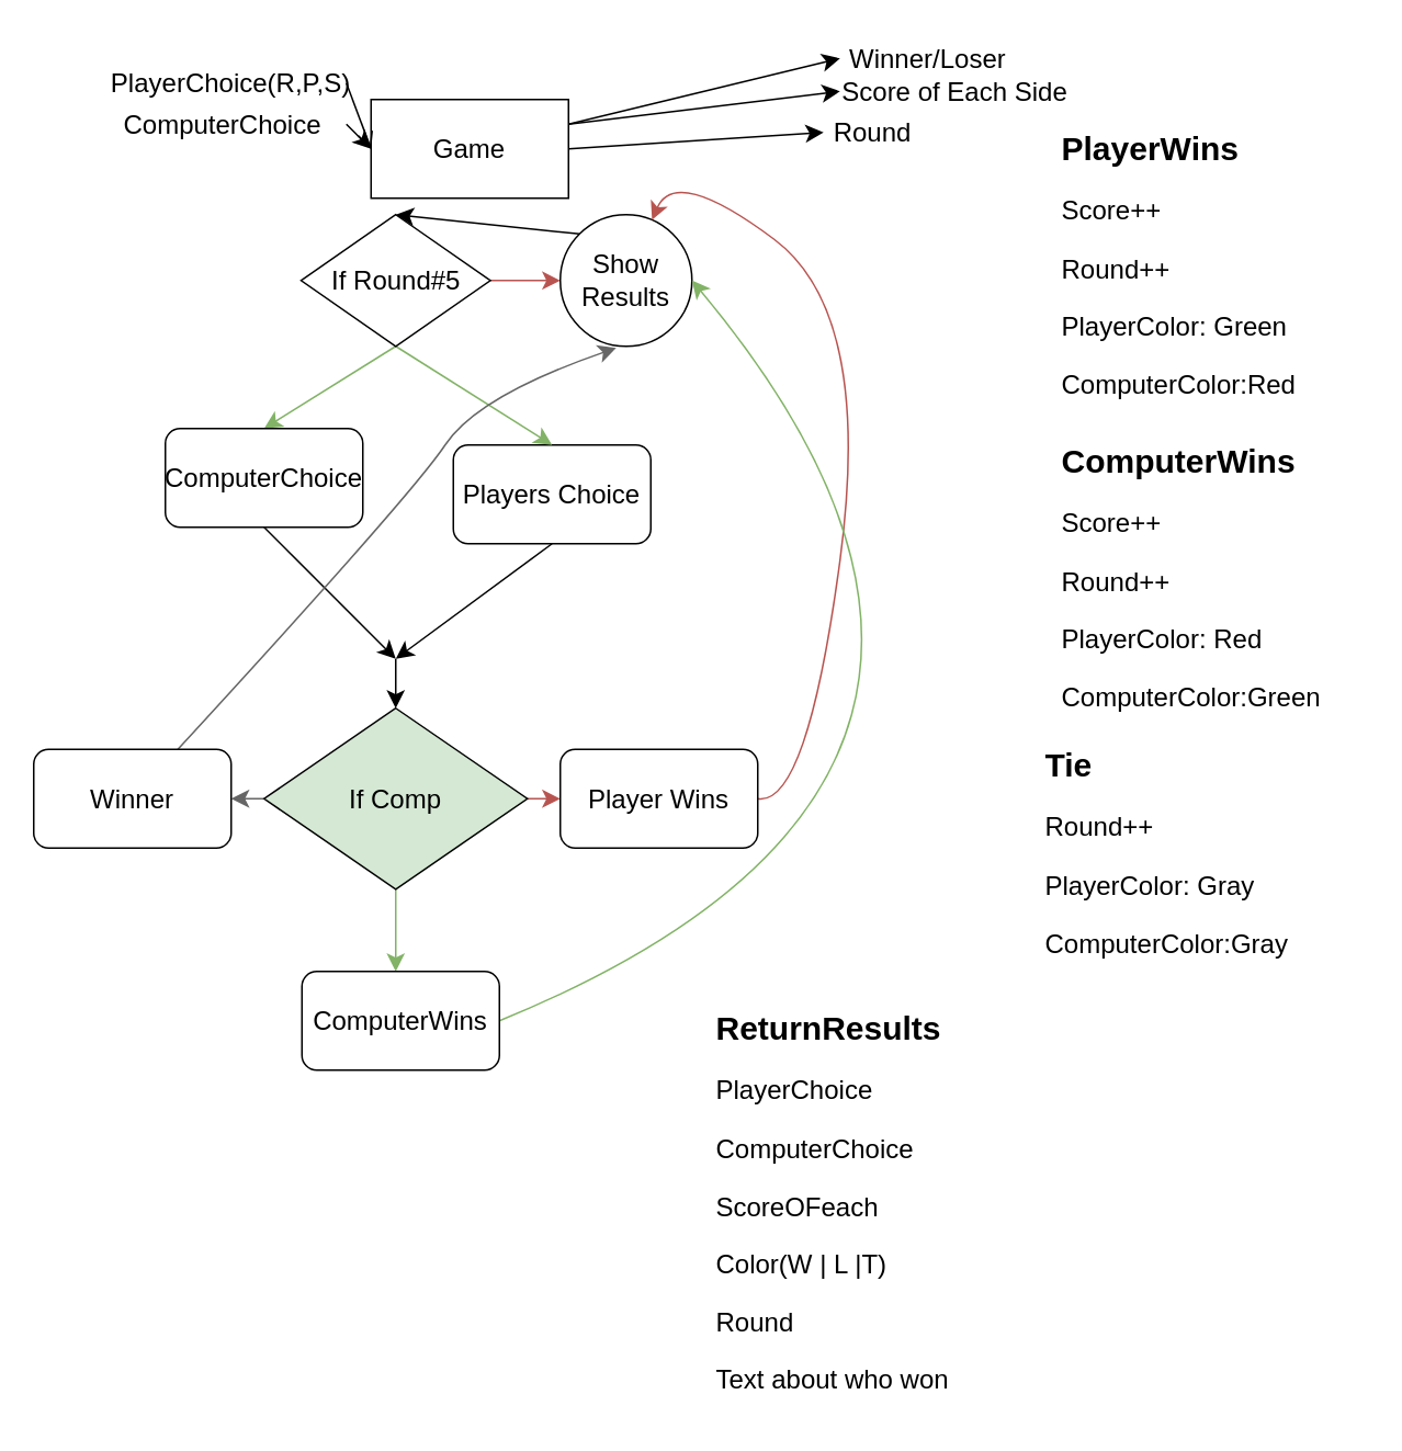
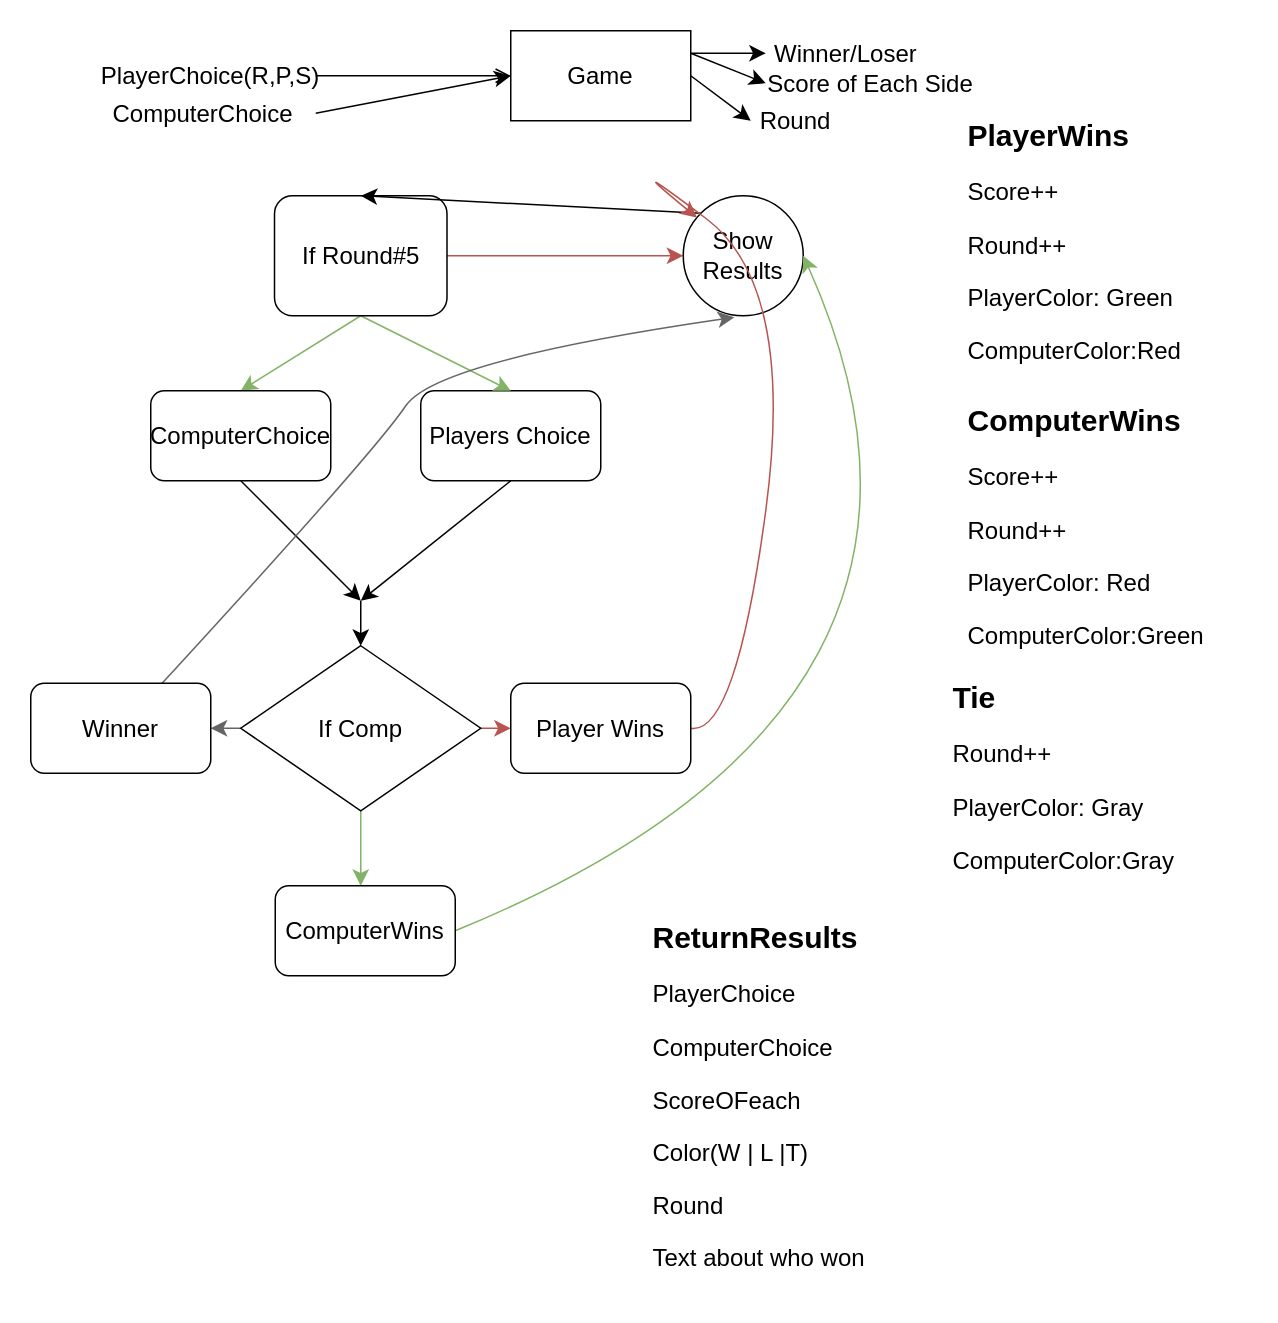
  <mxCell id="0" />
  <mxCell id="1" parent="0" />
  <mxCell id="2" style="edgeStyle=none;curved=1;rounded=0;orthogonalLoop=1;jettySize=auto;html=1;exitX=1;exitY=0.25;exitDx=0;exitDy=0;entryX=0;entryY=0.5;entryDx=0;entryDy=0;fontSize=12;startSize=8;endSize=8;" edge="1" parent="1" source="5" target="8"><mxGeometry relative="1" as="geometry" /></mxCell>
  <mxCell id="3" style="edgeStyle=none;curved=1;rounded=0;orthogonalLoop=1;jettySize=auto;html=1;exitX=1;exitY=0.25;exitDx=0;exitDy=0;entryX=0;entryY=0.5;entryDx=0;entryDy=0;fontSize=12;startSize=8;endSize=8;" edge="1" parent="1" source="5" target="9"><mxGeometry relative="1" as="geometry" /></mxCell>
  <mxCell id="4" style="edgeStyle=none;curved=1;rounded=0;orthogonalLoop=1;jettySize=auto;html=1;exitX=1;exitY=0.5;exitDx=0;exitDy=0;fontSize=12;startSize=8;endSize=8;" edge="1" parent="1" source="5"><mxGeometry relative="1" as="geometry"><mxPoint x="500" y="80" as="targetPoint" /></mxGeometry></mxCell>
- <mxCell id="5" value="Game" style="rounded=0;whiteSpace=wrap;html=1;fontSize=16;" vertex="1" parent="1"><mxGeometry x="225" y="60" width="120" height="60" as="geometry" /></mxCell>
+ <mxCell id="5" value="Game" style="rounded=0;whiteSpace=wrap;html=1;fontSize=16;" vertex="1" parent="1"><mxGeometry x="340" y="20" width="120" height="60" as="geometry" /></mxCell>
  <mxCell id="6" style="edgeStyle=none;curved=1;rounded=0;orthogonalLoop=1;jettySize=auto;html=1;exitX=1;exitY=0.5;exitDx=0;exitDy=0;entryX=0;entryY=0.5;entryDx=0;entryDy=0;fontSize=12;startSize=8;endSize=8;endArrow=open;" edge="1" parent="1" source="7" target="5"><mxGeometry relative="1" as="geometry" /></mxCell>
  <mxCell id="7" value="PlayerChoice(R,P,S)" style="text;html=1;strokeColor=none;fillColor=none;align=center;verticalAlign=middle;whiteSpace=wrap;rounded=0;fontSize=16;" vertex="1" parent="1"><mxGeometry x="70" y="35" width="140" height="30" as="geometry" /></mxCell>
  <mxCell id="8" value="Winner/Loser" style="text;strokeColor=none;fillColor=none;align=left;verticalAlign=middle;spacingLeft=4;spacingRight=4;overflow=hidden;points=[[0,0.5],[1,0.5]];portConstraint=eastwest;rotatable=0;whiteSpace=wrap;html=1;fontSize=16;" vertex="1" parent="1"><mxGeometry x="510" y="20" width="110" height="30" as="geometry" /></mxCell>
  <mxCell id="9" value="Score of Each Side" style="text;html=1;strokeColor=none;fillColor=none;align=center;verticalAlign=middle;whiteSpace=wrap;rounded=0;fontSize=16;" vertex="1" parent="1"><mxGeometry x="510" y="40" width="140" height="30" as="geometry" /></mxCell>
  <mxCell id="10" style="edgeStyle=none;curved=1;rounded=0;orthogonalLoop=1;jettySize=auto;html=1;exitX=1;exitY=0.5;exitDx=0;exitDy=0;entryX=0;entryY=0.5;entryDx=0;entryDy=0;fontSize=12;startSize=8;endSize=8;" edge="1" parent="1" source="11" target="5"><mxGeometry relative="1" as="geometry" /></mxCell>
  <mxCell id="11" value="ComputerChoice" style="text;html=1;strokeColor=none;fillColor=none;align=center;verticalAlign=middle;whiteSpace=wrap;rounded=0;fontSize=16;" vertex="1" parent="1"><mxGeometry x="60" y="60" width="150" height="30" as="geometry" /></mxCell>
  <mxCell id="12" value="Round" style="text;html=1;strokeColor=none;fillColor=none;align=center;verticalAlign=middle;whiteSpace=wrap;rounded=0;fontSize=16;" vertex="1" parent="1"><mxGeometry x="500" y="65" width="60" height="30" as="geometry" /></mxCell>
  <mxCell id="13" style="edgeStyle=none;curved=1;rounded=0;orthogonalLoop=1;jettySize=auto;html=1;exitX=0.5;exitY=1;exitDx=0;exitDy=0;fontSize=12;startSize=8;endSize=8;" edge="1" parent="1"><mxGeometry relative="1" as="geometry"><mxPoint x="240" y="400" as="targetPoint" /><mxPoint x="160" y="320" as="sourcePoint" /></mxGeometry></mxCell>
  <mxCell id="14" style="edgeStyle=none;curved=1;rounded=0;orthogonalLoop=1;jettySize=auto;html=1;exitX=0.5;exitY=1;exitDx=0;exitDy=0;fontSize=12;startSize=8;endSize=8;" edge="1" parent="1" source="15"><mxGeometry relative="1" as="geometry"><mxPoint x="240" y="400" as="targetPoint" /></mxGeometry></mxCell>
- <mxCell id="15" value="Players Choice" style="rounded=1;whiteSpace=wrap;html=1;fontSize=16;" vertex="1" parent="1"><mxGeometry x="275" y="270" width="120" height="60" as="geometry" /></mxCell>
+ <mxCell id="15" value="Players Choice" style="rounded=1;whiteSpace=wrap;html=1;fontSize=16;" vertex="1" parent="1"><mxGeometry x="280" y="260" width="120" height="60" as="geometry" /></mxCell>
  <mxCell id="16" style="edgeStyle=none;curved=1;rounded=0;orthogonalLoop=1;jettySize=auto;html=1;fontSize=12;startSize=8;endSize=8;" edge="1" parent="1"><mxGeometry relative="1" as="geometry"><mxPoint x="240" y="430" as="targetPoint" /><mxPoint x="240" y="400" as="sourcePoint" /></mxGeometry></mxCell>
  <mxCell id="17" style="edgeStyle=none;curved=1;rounded=0;orthogonalLoop=1;jettySize=auto;html=1;exitX=0.5;exitY=1;exitDx=0;exitDy=0;fontSize=12;startSize=8;endSize=8;fillColor=#d5e8d4;strokeColor=#82b366;" edge="1" parent="1" source="20"><mxGeometry relative="1" as="geometry"><mxPoint x="240" y="590" as="targetPoint" /></mxGeometry></mxCell>
  <mxCell id="18" style="edgeStyle=none;curved=1;rounded=0;orthogonalLoop=1;jettySize=auto;html=1;exitX=1;exitY=0.5;exitDx=0;exitDy=0;fontSize=12;startSize=8;endSize=8;fillColor=#f8cecc;strokeColor=#b85450;" edge="1" parent="1" source="20"><mxGeometry relative="1" as="geometry"><mxPoint x="340" y="485" as="targetPoint" /></mxGeometry></mxCell>
  <mxCell id="19" style="edgeStyle=none;curved=1;rounded=0;orthogonalLoop=1;jettySize=auto;html=1;exitX=0;exitY=0.5;exitDx=0;exitDy=0;fontSize=12;startSize=8;endSize=8;fillColor=#f5f5f5;strokeColor=#666666;" edge="1" parent="1" source="20"><mxGeometry relative="1" as="geometry"><mxPoint x="140" y="485" as="targetPoint" /></mxGeometry></mxCell>
- <mxCell id="20" value="If Comp" style="rhombus;whiteSpace=wrap;html=1;fontSize=16;fillColor=#d5e8d4;" vertex="1" parent="1"><mxGeometry x="160" y="430" width="160" height="110" as="geometry" /></mxCell>
+ <mxCell id="20" value="If Comp" style="rhombus;whiteSpace=wrap;html=1;fontSize=16;" vertex="1" parent="1"><mxGeometry x="160" y="430" width="160" height="110" as="geometry" /></mxCell>
  <mxCell id="21" style="edgeStyle=none;curved=1;rounded=0;orthogonalLoop=1;jettySize=auto;html=1;exitX=0.5;exitY=1;exitDx=0;exitDy=0;entryX=0.5;entryY=0;entryDx=0;entryDy=0;fontSize=12;startSize=8;endSize=8;fillColor=#d5e8d4;strokeColor=#82b366;" edge="1" parent="1" source="24"><mxGeometry relative="1" as="geometry"><mxPoint x="160" y="260" as="targetPoint" /></mxGeometry></mxCell>
  <mxCell id="22" style="edgeStyle=none;curved=1;rounded=0;orthogonalLoop=1;jettySize=auto;html=1;exitX=0.5;exitY=1;exitDx=0;exitDy=0;entryX=0.5;entryY=0;entryDx=0;entryDy=0;fontSize=12;startSize=8;endSize=8;fillColor=#d5e8d4;strokeColor=#82b366;" edge="1" parent="1" source="24" target="15"><mxGeometry relative="1" as="geometry" /></mxCell>
  <mxCell id="23" value="" style="edgeStyle=none;curved=1;rounded=0;orthogonalLoop=1;jettySize=auto;html=1;fontSize=12;startSize=8;endSize=8;fillColor=#f8cecc;strokeColor=#b85450;" edge="1" parent="1" source="24" target="26"><mxGeometry relative="1" as="geometry" /></mxCell>
- <mxCell id="24" value="If Round#5" style="rhombus;whiteSpace=wrap;html=1;fontSize=16;" vertex="1" parent="1"><mxGeometry x="182.5" y="130" width="115" height="80" as="geometry" /></mxCell>
+ <mxCell id="24" value="If Round#5" style="whiteSpace=wrap;html=1;fontSize=16;rounded=1;" vertex="1" parent="1"><mxGeometry x="182.5" y="130" width="115" height="80" as="geometry" /></mxCell>
  <mxCell id="25" style="edgeStyle=none;curved=1;rounded=0;orthogonalLoop=1;jettySize=auto;html=1;exitX=0;exitY=0;exitDx=0;exitDy=0;entryX=0.5;entryY=0;entryDx=0;entryDy=0;fontSize=12;startSize=8;endSize=8;" edge="1" parent="1" source="26" target="24"><mxGeometry relative="1" as="geometry" /></mxCell>
- <mxCell id="26" value="Show Results" style="ellipse;whiteSpace=wrap;html=1;fontSize=16;" vertex="1" parent="1"><mxGeometry x="340" y="130" width="80" height="80" as="geometry" /></mxCell>
+ <mxCell id="26" value="Show Results" style="ellipse;whiteSpace=wrap;html=1;fontSize=16;" vertex="1" parent="1"><mxGeometry x="455" y="130" width="80" height="80" as="geometry" /></mxCell>
  <mxCell id="27" style="edgeStyle=none;curved=1;rounded=0;orthogonalLoop=1;jettySize=auto;html=1;exitX=1;exitY=0.5;exitDx=0;exitDy=0;fontSize=12;startSize=8;endSize=8;fillColor=#f8cecc;strokeColor=#b85450;" edge="1" parent="1" source="28" target="26"><mxGeometry relative="1" as="geometry"><Array as="points"><mxPoint x="490" y="490" /><mxPoint x="530" y="190" /><mxPoint x="410" y="100" /></Array></mxGeometry></mxCell>
  <mxCell id="28" value="Player Wins" style="rounded=1;whiteSpace=wrap;html=1;fontSize=16;" vertex="1" parent="1"><mxGeometry x="340" y="455" width="120" height="60" as="geometry" /></mxCell>
  <mxCell id="29" style="edgeStyle=none;curved=1;rounded=0;orthogonalLoop=1;jettySize=auto;html=1;exitX=1;exitY=0.5;exitDx=0;exitDy=0;entryX=1;entryY=0.5;entryDx=0;entryDy=0;fontSize=12;startSize=8;endSize=8;fillColor=#d5e8d4;strokeColor=#82b366;" edge="1" parent="1" source="30" target="26"><mxGeometry relative="1" as="geometry"><Array as="points"><mxPoint x="670" y="470" /></Array></mxGeometry></mxCell>
  <mxCell id="30" value="ComputerWins" style="rounded=1;whiteSpace=wrap;html=1;fontSize=16;" vertex="1" parent="1"><mxGeometry x="183" y="590" width="120" height="60" as="geometry" /></mxCell>
  <mxCell id="31" style="edgeStyle=none;curved=1;rounded=0;orthogonalLoop=1;jettySize=auto;html=1;entryX=0.425;entryY=1.013;entryDx=0;entryDy=0;fontSize=12;startSize=8;endSize=8;fillColor=#f5f5f5;strokeColor=#666666;entryPerimeter=0;" edge="1" parent="1" source="32" target="26"><mxGeometry relative="1" as="geometry"><Array as="points"><mxPoint x="250" y="300" /><mxPoint x="290" y="240" /></Array></mxGeometry></mxCell>
  <mxCell id="32" value="Winner" style="rounded=1;whiteSpace=wrap;html=1;fontSize=16;" vertex="1" parent="1"><mxGeometry y="455" width="120" height="60" as="geometry" x="20" /></mxCell>
  <mxCell id="33" value="ComputerChoice" style="rounded=1;whiteSpace=wrap;html=1;fontSize=16;" vertex="1" parent="1"><mxGeometry x="100" y="260" width="120" height="60" as="geometry" /></mxCell>
  <mxCell id="34" value="&lt;h1 style=&quot;font-size: 20px;&quot;&gt;PlayerWins&lt;/h1&gt;&lt;p&gt;Score++&lt;/p&gt;&lt;p&gt;Round++&lt;br&gt;&lt;/p&gt;&lt;p&gt;PlayerColor: Green&lt;/p&gt;&lt;p&gt;ComputerColor:Red&lt;/p&gt;&lt;p&gt;&lt;br&gt;&lt;/p&gt;" style="text;html=1;strokeColor=none;fillColor=none;spacing=5;spacingTop=-20;whiteSpace=wrap;overflow=hidden;rounded=0;fontSize=16;" vertex="1" parent="1"><mxGeometry x="640" y="75" width="190" height="190" as="geometry" /></mxCell>
  <mxCell id="35" value="&lt;h1 style=&quot;font-size: 20px;&quot;&gt;ComputerWins&lt;/h1&gt;&lt;p&gt;Score++&lt;/p&gt;&lt;p&gt;Round++&lt;br&gt;&lt;/p&gt;&lt;p&gt;PlayerColor: Red&lt;/p&gt;&lt;p&gt;ComputerColor:Green&lt;/p&gt;&lt;p&gt;&lt;br&gt;&lt;/p&gt;" style="text;html=1;strokeColor=none;fillColor=none;spacing=5;spacingTop=-20;whiteSpace=wrap;overflow=hidden;rounded=0;fontSize=16;" vertex="1" parent="1"><mxGeometry x="640" y="265" width="190" height="190" as="geometry" /></mxCell>
  <mxCell id="36" value="&lt;h1 style=&quot;font-size: 20px;&quot;&gt;Tie&lt;/h1&gt;&lt;p&gt;Round++&lt;br&gt;&lt;/p&gt;&lt;p&gt;PlayerColor: Gray&lt;/p&gt;&lt;p&gt;ComputerColor:Gray&lt;/p&gt;&lt;p&gt;&lt;br&gt;&lt;/p&gt;" style="text;html=1;strokeColor=none;fillColor=none;spacing=5;spacingTop=-20;whiteSpace=wrap;overflow=hidden;rounded=0;fontSize=16;" vertex="1" parent="1"><mxGeometry x="630" y="450" width="190" height="190" as="geometry" /></mxCell>
  <mxCell id="37" value="&lt;h1 style=&quot;font-size: 20px;&quot;&gt;ReturnResults&lt;/h1&gt;&lt;p&gt;PlayerChoice&lt;/p&gt;&lt;p&gt;ComputerChoice&lt;/p&gt;&lt;p&gt;ScoreOFeach&lt;/p&gt;&lt;p&gt;Color(W | L |T)&lt;/p&gt;&lt;p&gt;Round&lt;/p&gt;&lt;p&gt;Text about who won&lt;/p&gt;" style="text;html=1;strokeColor=none;fillColor=none;spacing=5;spacingTop=-20;whiteSpace=wrap;overflow=hidden;rounded=0;fontSize=16;" vertex="1" parent="1"><mxGeometry x="430" y="610" width="190" height="250" as="geometry" /></mxCell>
